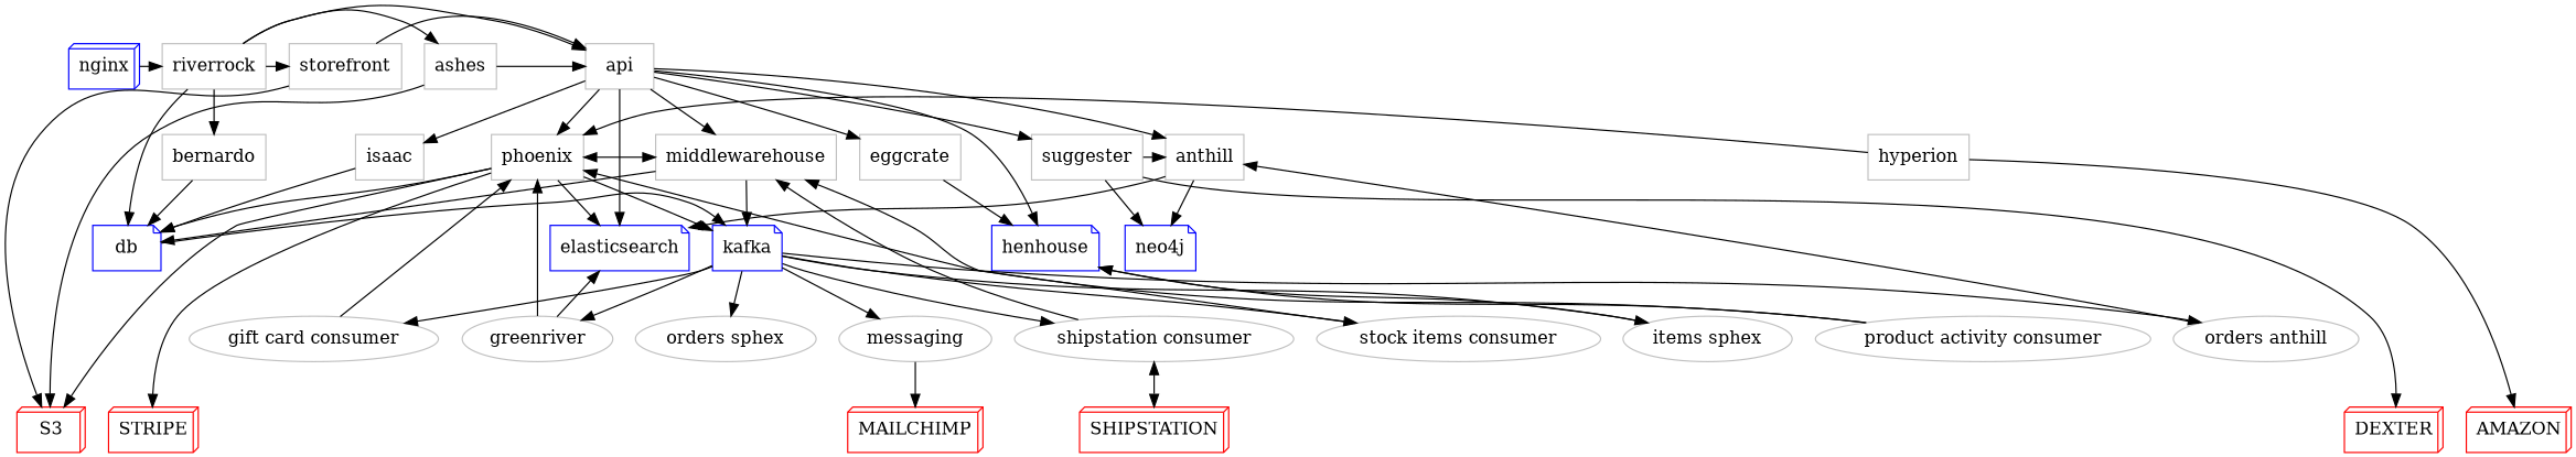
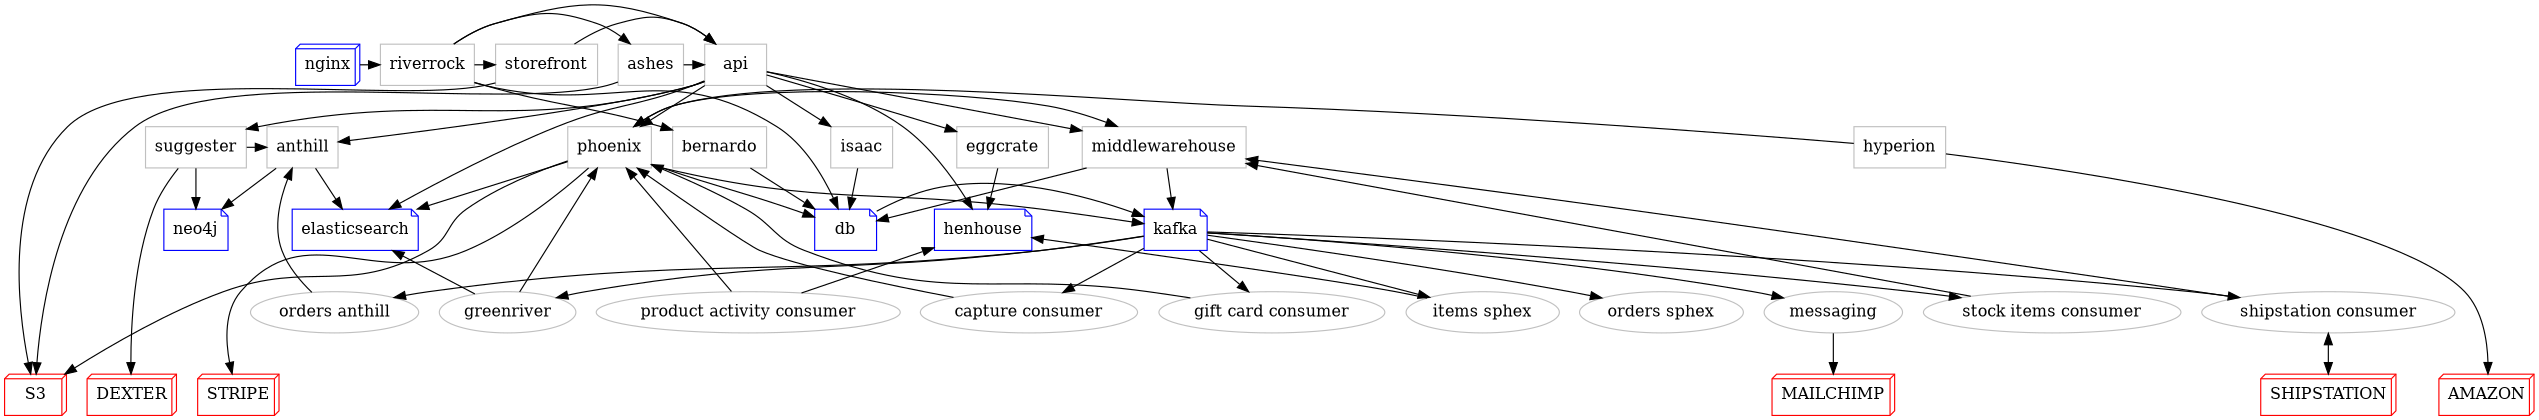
  digraph {
    rankdir=TB
    node [color=gray shape=rectangle]
    nginx [color=blue shape=box3d]
    riverrock
    storefront
    ashes
    api
    phoenix
    middlewarehouse
    eggcrate
    anthill
    suggester
    hyperion
    isaac
    bernardo
    greenriver [shape=""]
+   "capture consumer" [shape=""]
    "gift card consumer" [shape=""]
    "orders sphex" [shape=""]
    "orders anthill" [shape=""]
    n19 [label="items sphex" shape=""]
    messaging [shape=""]
    "shipstation consumer" [shape=""]
    "stock items consumer" [shape=""]
    "product activity consumer" [shape=""]
    henhouse [color=blue shape=note]
    db [color=blue shape=note]
    kafka [color=blue shape=note]
    elasticsearch [color=blue shape=note]
    neo4j [color=blue shape=note]
    SHIPSTATION [color=red shape=box3d]
    STRIPE [color=red shape=box3d]
    MAILCHIMP [color=red shape=box3d]
    S3 [color=red shape=box3d]
    AMAZON [color=red shape=box3d]
    DEXTER [color=red shape=box3d]
    subgraph sub_1 {
      rank=min
      nginx
      riverrock
      storefront
      ashes
      api
    }
    subgraph sub_2 {
      rank=same
      phoenix
      middlewarehouse
      eggcrate
      anthill
      suggester
      hyperion
      isaac
      bernardo
    }
    subgraph sub_3 {
      rank=same
      greenriver
+     "capture consumer"
      "gift card consumer"
      "orders sphex"
      "orders anthill"
      n19
      messaging
      "shipstation consumer"
      "stock items consumer"
      "product activity consumer"
    }
    subgraph sub_4 {
      rank=same
      henhouse
      db
      kafka
      elasticsearch
      neo4j
    }
    subgraph sub_5 {
      rank=max
      SHIPSTATION
      STRIPE
      MAILCHIMP
      S3
      AMAZON
      DEXTER
    }
    nginx -> riverrock
    riverrock -> storefront
    riverrock -> ashes
    riverrock -> api
    riverrock -> bernardo
    riverrock -> db
    storefront -> api
    storefront -> S3
    ashes -> api
    ashes -> S3
    api -> phoenix
    api -> middlewarehouse
    api -> eggcrate
    api -> anthill
    api -> suggester
    api -> isaac
    api -> henhouse
    api -> elasticsearch
    phoenix -> middlewarehouse [dir=both]
    phoenix -> db
    phoenix -> kafka
    phoenix -> elasticsearch
    phoenix -> STRIPE
    phoenix -> S3
    middlewarehouse -> db
    middlewarehouse -> kafka
    eggcrate -> henhouse
    anthill -> elasticsearch
    anthill -> neo4j
    suggester -> anthill
    suggester -> neo4j
    suggester -> DEXTER
    hyperion -> phoenix
    hyperion -> AMAZON
    isaac -> db
    bernardo -> db
    greenriver -> phoenix
    greenriver -> elasticsearch
+   "capture consumer" -> phoenix
    "gift card consumer" -> phoenix
    "orders anthill" -> anthill
    n19 -> henhouse
    messaging -> MAILCHIMP
    "shipstation consumer" -> middlewarehouse
    "shipstation consumer" -> SHIPSTATION [dir=both]
    "stock items consumer" -> middlewarehouse
    "product activity consumer" -> phoenix
    "product activity consumer" -> henhouse
    db -> kafka
    kafka -> greenriver
+   kafka -> "capture consumer"
    kafka -> "gift card consumer"
    kafka -> "orders sphex"
    kafka -> "orders anthill"
    kafka -> n19
    kafka -> messaging
    kafka -> "shipstation consumer"
    kafka -> "stock items consumer"
  }
